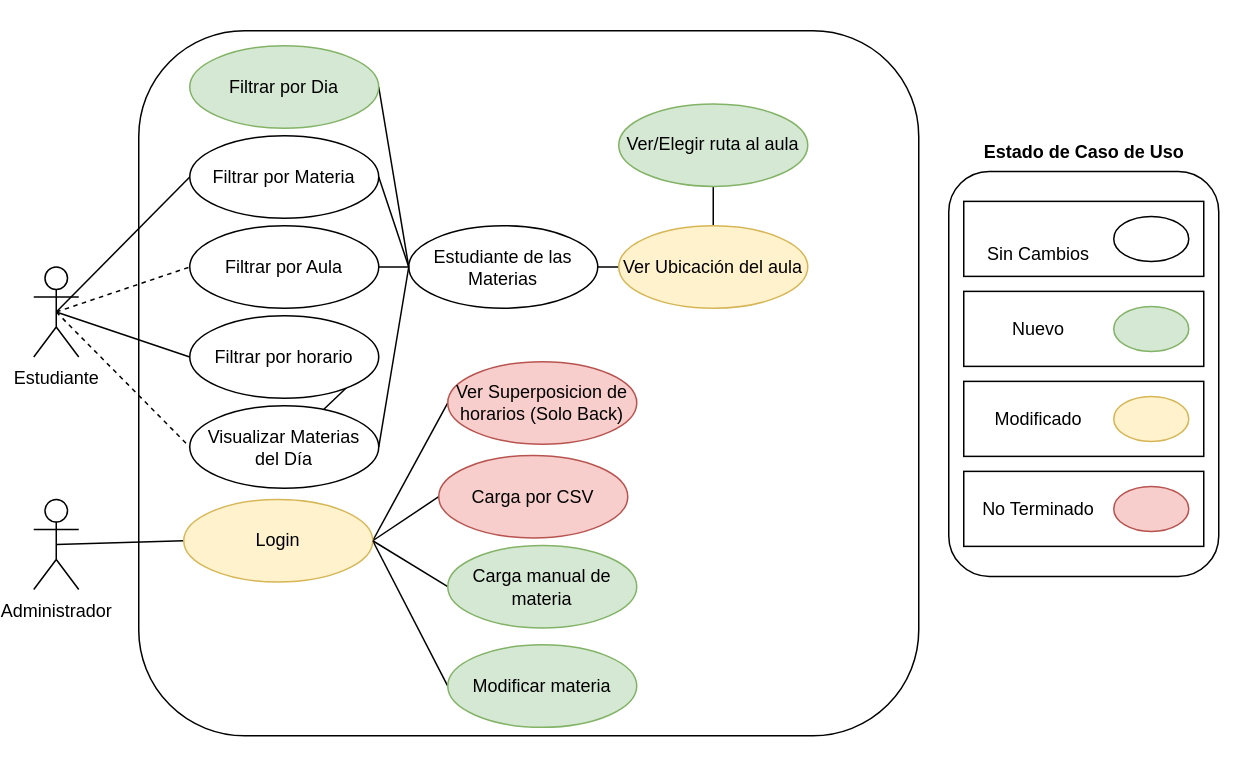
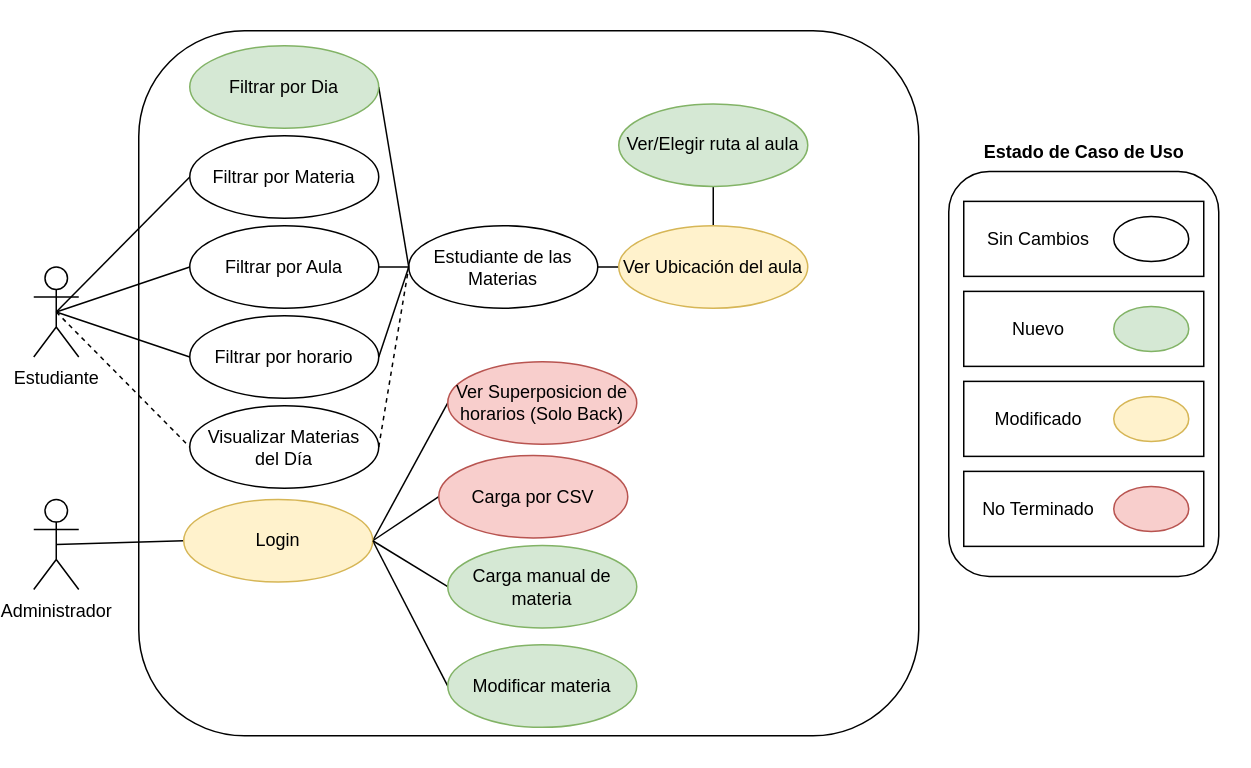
  <mxCell id="0" />
  <mxCell id="1" parent="0" />
  <mxCell id="2" value="" style="rounded=1;whiteSpace=wrap;html=1;" parent="1" vertex="1"><mxGeometry x="90" y="20" width="520" height="470" as="geometry" /></mxCell>
  <mxCell id="3" style="edgeStyle=none;rounded=0;orthogonalLoop=1;jettySize=auto;html=1;exitX=0.5;exitY=0.5;exitDx=0;exitDy=0;exitPerimeter=0;entryX=0;entryY=0.5;entryDx=0;entryDy=0;endArrow=none;endFill=0;" parent="1" source="7" target="13" edge="1"><mxGeometry relative="1" as="geometry" /></mxCell>
- <mxCell id="4" style="edgeStyle=none;rounded=0;orthogonalLoop=1;jettySize=auto;html=1;exitX=0.5;exitY=0.5;exitDx=0;exitDy=0;exitPerimeter=0;entryX=0;entryY=0.5;entryDx=0;entryDy=0;endArrow=none;endFill=0;dashed=1;" parent="1" source="7" target="11" edge="1"><mxGeometry relative="1" as="geometry" /></mxCell>
+ <mxCell id="4" style="edgeStyle=none;rounded=0;orthogonalLoop=1;jettySize=auto;html=1;exitX=0.5;exitY=0.5;exitDx=0;exitDy=0;exitPerimeter=0;entryX=0;entryY=0.5;entryDx=0;entryDy=0;endArrow=none;endFill=0;" parent="1" source="7" target="11" edge="1"><mxGeometry relative="1" as="geometry" /></mxCell>
  <mxCell id="5" style="edgeStyle=none;rounded=0;orthogonalLoop=1;jettySize=auto;html=1;exitX=0.5;exitY=0.5;exitDx=0;exitDy=0;exitPerimeter=0;entryX=0;entryY=0.5;entryDx=0;entryDy=0;endArrow=none;endFill=0;" parent="1" source="7" target="9" edge="1"><mxGeometry relative="1" as="geometry" /></mxCell>
  <mxCell id="6" style="edgeStyle=none;rounded=0;orthogonalLoop=1;jettySize=auto;html=1;exitX=0.5;exitY=0.5;exitDx=0;exitDy=0;exitPerimeter=0;entryX=0;entryY=0.5;entryDx=0;entryDy=0;endArrow=none;endFill=0;dashed=1;" parent="1" source="7" target="24" edge="1"><mxGeometry relative="1" as="geometry" /></mxCell>
  <mxCell id="7" value="Estudiante" style="shape=umlActor;verticalLabelPosition=bottom;labelBackgroundColor=#ffffff;verticalAlign=top;html=1;outlineConnect=0;" parent="1" vertex="1"><mxGeometry x="20" y="177.5" width="30" height="60" as="geometry" /></mxCell>
- <mxCell id="8" style="rounded=0;orthogonalLoop=1;jettySize=auto;html=1;exitX=1;exitY=0.5;exitDx=0;exitDy=0;entryX=0;entryY=0.5;entryDx=0;entryDy=0;endArrow=none;endFill=0;" parent="1" source="9" target="15" edge="1"><mxGeometry relative="1" as="geometry" /></mxCell>
  <mxCell id="9" value="Filtrar por Materia" style="ellipse;whiteSpace=wrap;html=1;" parent="1" vertex="1"><mxGeometry x="124" y="90" width="126" height="55" as="geometry" /></mxCell>
  <mxCell id="10" style="edgeStyle=none;rounded=0;orthogonalLoop=1;jettySize=auto;html=1;exitX=1;exitY=0.5;exitDx=0;exitDy=0;entryX=0;entryY=0.5;entryDx=0;entryDy=0;endArrow=none;endFill=0;" parent="1" source="11" target="15" edge="1"><mxGeometry relative="1" as="geometry" /></mxCell>
  <mxCell id="11" value="Filtrar por Aula" style="ellipse;whiteSpace=wrap;html=1;" parent="1" vertex="1"><mxGeometry x="124" y="150" width="126" height="55" as="geometry" /></mxCell>
- <mxCell id="12" style="edgeStyle=none;rounded=0;orthogonalLoop=1;jettySize=auto;html=1;exitX=1;exitY=0.5;exitDx=0;exitDy=0;endArrow=none;endFill=0;" parent="1" source="13" target="24" edge="1"><mxGeometry relative="1" as="geometry"><mxPoint x="410" y="190" as="targetPoint" /></mxGeometry></mxCell>
+ <mxCell id="12" style="edgeStyle=none;rounded=0;orthogonalLoop=1;jettySize=auto;html=1;exitX=1;exitY=0.5;exitDx=0;exitDy=0;endArrow=none;endFill=0;entryX=0;entryY=0.5;entryDx=0;entryDy=0;" parent="1" source="13" target="15" edge="1"><mxGeometry relative="1" as="geometry"><mxPoint x="410" y="190" as="targetPoint" /></mxGeometry></mxCell>
  <mxCell id="13" value="Filtrar por horario" style="ellipse;whiteSpace=wrap;html=1;" parent="1" vertex="1"><mxGeometry x="124" y="210" width="126" height="55" as="geometry" /></mxCell>
  <mxCell id="14" style="edgeStyle=none;rounded=0;orthogonalLoop=1;jettySize=auto;html=1;exitX=1;exitY=0.5;exitDx=0;exitDy=0;entryX=0;entryY=0.5;entryDx=0;entryDy=0;endArrow=none;endFill=0;" parent="1" source="15" target="26" edge="1"><mxGeometry relative="1" as="geometry" /></mxCell>
  <mxCell id="15" value="Estudiante de las Materias" style="ellipse;whiteSpace=wrap;html=1;" parent="1" vertex="1"><mxGeometry x="270" y="150" width="126" height="55" as="geometry" /></mxCell>
  <mxCell id="16" style="rounded=0;orthogonalLoop=1;jettySize=auto;html=1;exitX=0.5;exitY=0.5;exitDx=0;exitDy=0;exitPerimeter=0;entryX=0;entryY=0.5;entryDx=0;entryDy=0;endArrow=none;endFill=0;" parent="1" source="17" target="21" edge="1"><mxGeometry relative="1" as="geometry" /></mxCell>
  <mxCell id="17" value="Administrador" style="shape=umlActor;verticalLabelPosition=bottom;labelBackgroundColor=#ffffff;verticalAlign=top;html=1;outlineConnect=0;" parent="1" vertex="1"><mxGeometry x="20" y="332.5" width="30" height="60" as="geometry" /></mxCell>
  <mxCell id="18" style="rounded=0;orthogonalLoop=1;jettySize=auto;html=1;exitX=1;exitY=0.5;exitDx=0;exitDy=0;entryX=0;entryY=0.5;entryDx=0;entryDy=0;endArrow=none;endFill=0;" parent="1" source="21" target="41" edge="1"><mxGeometry relative="1" as="geometry" /></mxCell>
  <mxCell id="19" value="" style="edgeStyle=none;rounded=0;orthogonalLoop=1;jettySize=auto;html=1;endArrow=none;endFill=0;entryX=0;entryY=0.5;entryDx=0;entryDy=0;exitX=1;exitY=0.5;exitDx=0;exitDy=0;" edge="1" parent="1" source="21" target="22"><mxGeometry relative="1" as="geometry" /></mxCell>
  <mxCell id="20" style="edgeStyle=none;rounded=0;orthogonalLoop=1;jettySize=auto;html=1;exitX=1;exitY=0.5;exitDx=0;exitDy=0;entryX=0;entryY=0.5;entryDx=0;entryDy=0;endArrow=none;endFill=0;" edge="1" parent="1" source="21" target="47"><mxGeometry relative="1" as="geometry" /></mxCell>
  <mxCell id="21" value="Login" style="ellipse;whiteSpace=wrap;html=1;fillColor=#fff2cc;strokeColor=#d6b656;" parent="1" vertex="1"><mxGeometry x="120" y="332.5" width="126" height="55" as="geometry" /></mxCell>
  <mxCell id="22" value="Ver Superposicion de horarios (Solo Back)" style="ellipse;whiteSpace=wrap;html=1;fillColor=#f8cecc;strokeColor=#b85450;" vertex="1" parent="1"><mxGeometry x="296" y="240.63" width="126" height="55" as="geometry" /></mxCell>
- <mxCell id="23" style="edgeStyle=none;rounded=0;orthogonalLoop=1;jettySize=auto;html=1;exitX=1;exitY=0.5;exitDx=0;exitDy=0;entryX=0;entryY=0.5;entryDx=0;entryDy=0;endArrow=none;endFill=0;" parent="1" source="24" target="15" edge="1"><mxGeometry relative="1" as="geometry" /></mxCell>
+ <mxCell id="23" style="edgeStyle=none;rounded=0;orthogonalLoop=1;jettySize=auto;html=1;exitX=1;exitY=0.5;exitDx=0;exitDy=0;entryX=0;entryY=0.5;entryDx=0;entryDy=0;endArrow=none;endFill=0;dashed=1;" parent="1" source="24" target="15" edge="1"><mxGeometry relative="1" as="geometry" /></mxCell>
  <mxCell id="24" value="Visualizar Materias &lt;br&gt;del Día" style="ellipse;whiteSpace=wrap;html=1;" parent="1" vertex="1"><mxGeometry x="124" y="270" width="126" height="55" as="geometry" /></mxCell>
  <mxCell id="25" style="edgeStyle=none;rounded=0;orthogonalLoop=1;jettySize=auto;html=1;exitX=0.5;exitY=0;exitDx=0;exitDy=0;entryX=0.5;entryY=1;entryDx=0;entryDy=0;endArrow=none;endFill=0;" edge="1" parent="1" source="26" target="46"><mxGeometry relative="1" as="geometry" /></mxCell>
  <mxCell id="26" value="Ver Ubicación del aula" style="ellipse;whiteSpace=wrap;html=1;fillColor=#fff2cc;strokeColor=#d6b656;" parent="1" vertex="1"><mxGeometry x="410" y="150" width="126" height="55" as="geometry" /></mxCell>
  <mxCell id="27" value="" style="rounded=1;whiteSpace=wrap;html=1;" parent="1" vertex="1"><mxGeometry x="630" y="113.75" width="180" height="270" as="geometry" /></mxCell>
  <mxCell id="28" value="" style="rounded=0;whiteSpace=wrap;html=1;" parent="1" vertex="1"><mxGeometry x="640" y="133.75" width="160" height="50" as="geometry" /></mxCell>
- <mxCell id="29" value="Sin Cambios" style="text;html=1;strokeColor=none;fillColor=none;align=center;verticalAlign=middle;whiteSpace=wrap;rounded=0;" parent="1" vertex="1"><mxGeometry x="650" y="158.75" width="80" height="20" as="geometry" /></mxCell>
+ <mxCell id="29" value="Sin Cambios" style="text;html=1;strokeColor=none;fillColor=none;align=center;verticalAlign=middle;whiteSpace=wrap;rounded=0;" parent="1" vertex="1"><mxGeometry x="650" y="148.75" width="80" height="20" as="geometry" /></mxCell>
  <mxCell id="30" value="" style="ellipse;whiteSpace=wrap;html=1;" parent="1" vertex="1"><mxGeometry x="740" y="143.75" width="50" height="30" as="geometry" /></mxCell>
  <mxCell id="31" value="" style="rounded=0;whiteSpace=wrap;html=1;" parent="1" vertex="1"><mxGeometry x="640" y="193.75" width="160" height="50" as="geometry" /></mxCell>
  <mxCell id="32" value="Nuevo" style="text;html=1;strokeColor=none;fillColor=none;align=center;verticalAlign=middle;whiteSpace=wrap;rounded=0;" parent="1" vertex="1"><mxGeometry x="650" y="208.75" width="80" height="20" as="geometry" /></mxCell>
  <mxCell id="33" value="" style="ellipse;whiteSpace=wrap;html=1;fillColor=#d5e8d4;strokeColor=#82b366;" parent="1" vertex="1"><mxGeometry x="740" y="203.75" width="50" height="30" as="geometry" /></mxCell>
  <mxCell id="34" value="" style="rounded=0;whiteSpace=wrap;html=1;" parent="1" vertex="1"><mxGeometry x="640" y="253.75" width="160" height="50" as="geometry" /></mxCell>
  <mxCell id="35" value="Modificado" style="text;html=1;strokeColor=none;fillColor=none;align=center;verticalAlign=middle;whiteSpace=wrap;rounded=0;" parent="1" vertex="1"><mxGeometry x="650" y="268.75" width="80" height="20" as="geometry" /></mxCell>
  <mxCell id="36" value="" style="ellipse;whiteSpace=wrap;html=1;fillColor=#fff2cc;strokeColor=#d6b656;" parent="1" vertex="1"><mxGeometry x="740" y="263.75" width="50" height="30" as="geometry" /></mxCell>
  <mxCell id="37" value="" style="rounded=0;whiteSpace=wrap;html=1;" parent="1" vertex="1"><mxGeometry x="640" y="313.75" width="160" height="50" as="geometry" /></mxCell>
  <mxCell id="38" value="No Terminado" style="text;html=1;strokeColor=none;fillColor=none;align=center;verticalAlign=middle;whiteSpace=wrap;rounded=0;" parent="1" vertex="1"><mxGeometry x="650" y="328.75" width="80" height="20" as="geometry" /></mxCell>
  <mxCell id="39" value="" style="ellipse;whiteSpace=wrap;html=1;fillColor=#f8cecc;strokeColor=#b85450;" parent="1" vertex="1"><mxGeometry x="740" y="323.75" width="50" height="30" as="geometry" /></mxCell>
  <mxCell id="40" value="Estado de Caso de Uso" style="text;html=1;strokeColor=none;fillColor=none;align=center;verticalAlign=middle;whiteSpace=wrap;rounded=0;fontStyle=1" parent="1" vertex="1"><mxGeometry x="647.5" y="91.25" width="145" height="20" as="geometry" /></mxCell>
  <mxCell id="41" value="Carga por CSV" style="ellipse;whiteSpace=wrap;html=1;fillColor=#f8cecc;strokeColor=#b85450;" parent="1" vertex="1"><mxGeometry x="290" y="303.13" width="126" height="55" as="geometry" /></mxCell>
  <mxCell id="42" style="rounded=0;orthogonalLoop=1;jettySize=auto;html=1;entryX=0;entryY=0.5;entryDx=0;entryDy=0;endArrow=none;endFill=0;exitX=1;exitY=0.5;exitDx=0;exitDy=0;" parent="1" target="43" edge="1" source="21"><mxGeometry relative="1" as="geometry"><mxPoint x="250" y="360" as="sourcePoint" /></mxGeometry></mxCell>
  <mxCell id="43" value="&lt;div&gt;Carga manual de materia&lt;/div&gt;" style="ellipse;whiteSpace=wrap;html=1;fillColor=#d5e8d4;strokeColor=#82b366;" parent="1" vertex="1"><mxGeometry x="296" y="363.13" width="126" height="55" as="geometry" /></mxCell>
  <mxCell id="44" style="edgeStyle=none;rounded=0;orthogonalLoop=1;jettySize=auto;html=1;exitX=1;exitY=0.5;exitDx=0;exitDy=0;entryX=0;entryY=0.5;entryDx=0;entryDy=0;endArrow=none;endFill=0;" edge="1" parent="1" source="45" target="15"><mxGeometry relative="1" as="geometry" /></mxCell>
  <mxCell id="45" value="Filtrar por Dia" style="ellipse;whiteSpace=wrap;html=1;fillColor=#d5e8d4;strokeColor=#82b366;" vertex="1" parent="1"><mxGeometry x="124" y="30" width="126" height="55" as="geometry" /></mxCell>
  <mxCell id="46" value="Ver/Elegir ruta al aula" style="ellipse;whiteSpace=wrap;html=1;fillColor=#d5e8d4;strokeColor=#82b366;" vertex="1" parent="1"><mxGeometry x="410" y="68.75" width="126" height="55" as="geometry" /></mxCell>
  <mxCell id="47" value="&lt;div&gt;Modificar materia&lt;/div&gt;" style="ellipse;whiteSpace=wrap;html=1;fillColor=#d5e8d4;strokeColor=#82b366;" vertex="1" parent="1"><mxGeometry x="296" y="429.38" width="126" height="55" as="geometry" /></mxCell>
